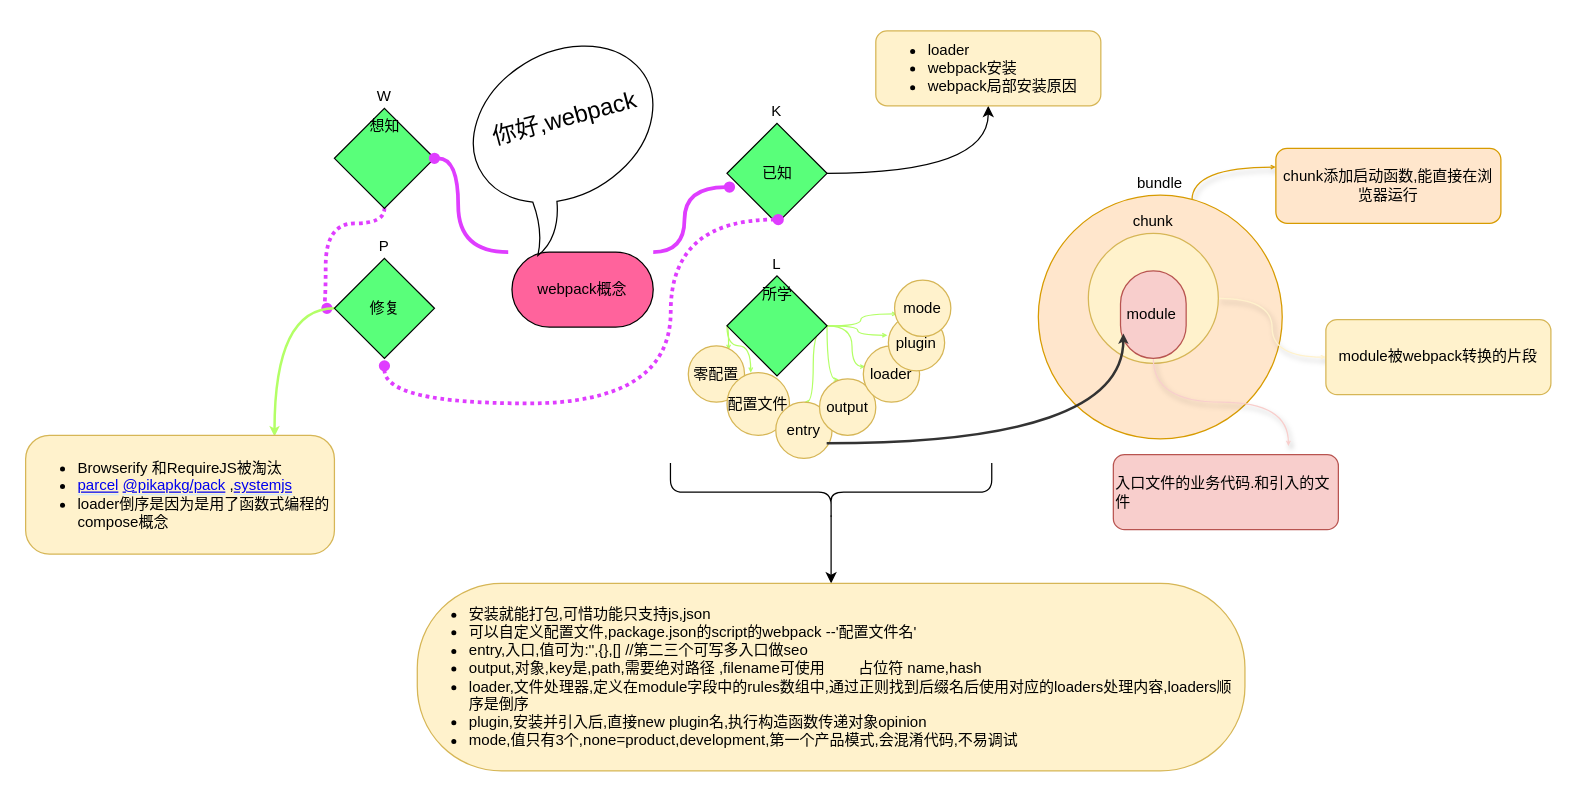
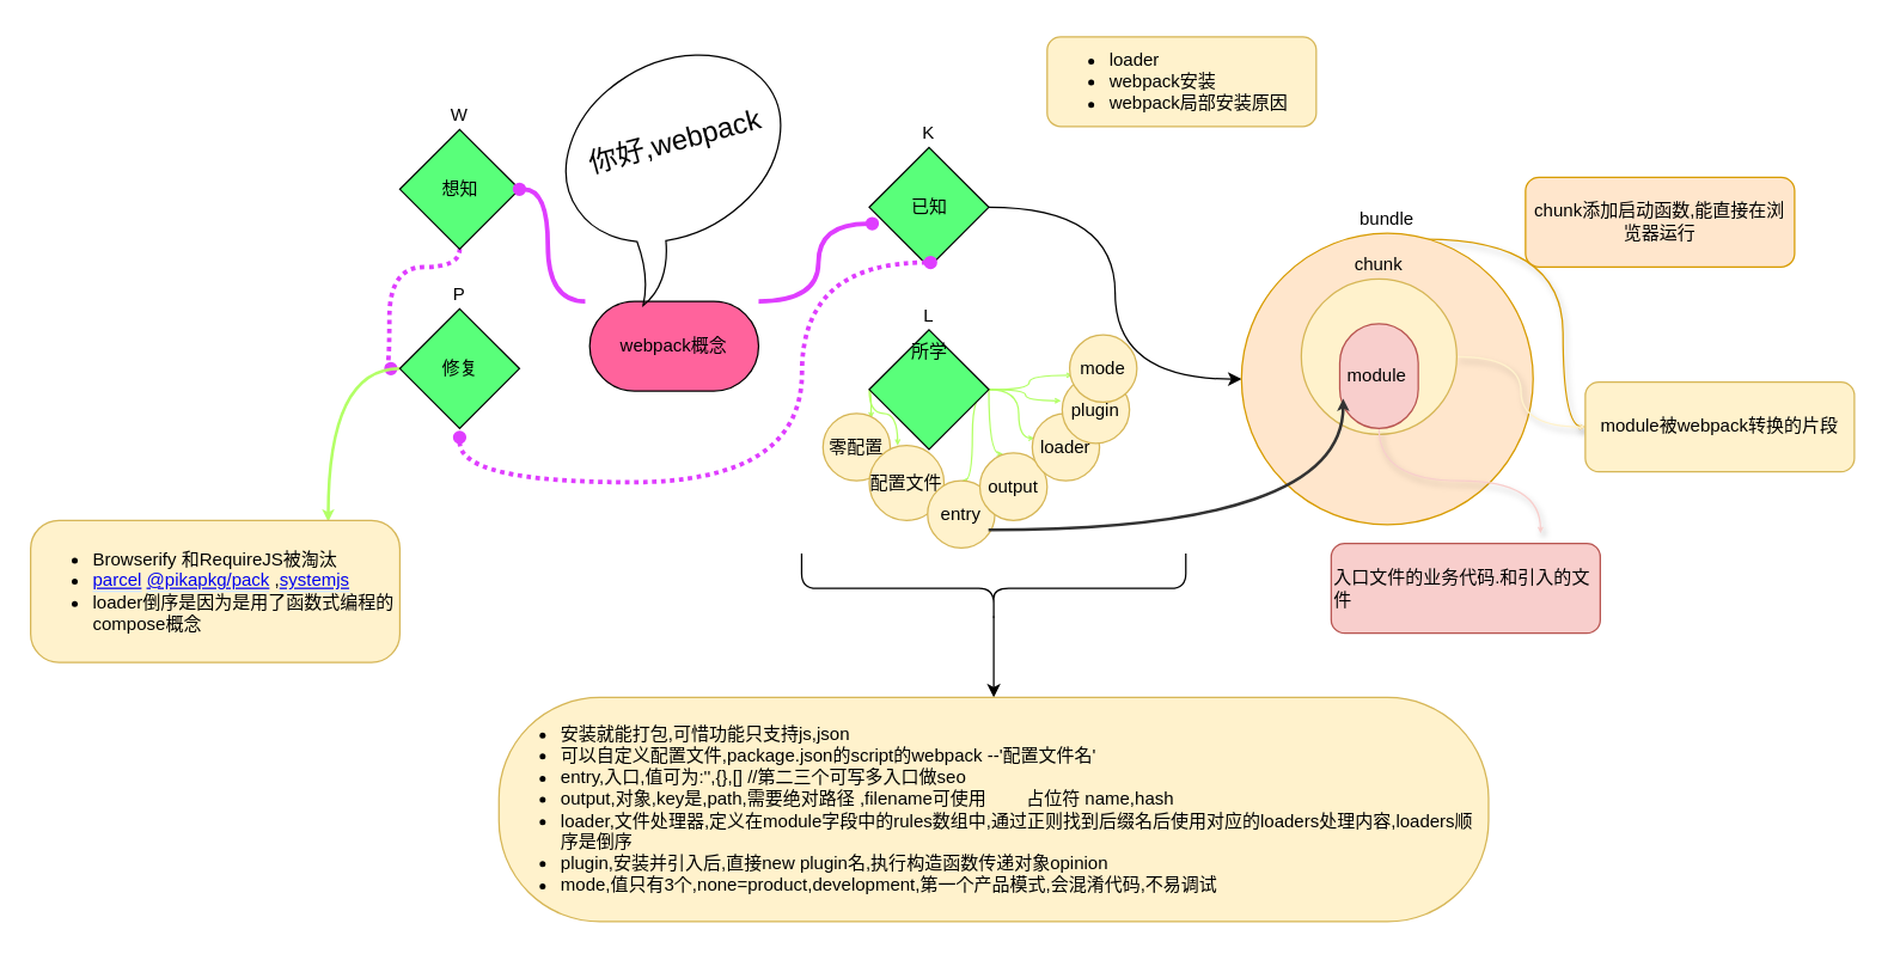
  <mxCell id="0" />
  <mxCell id="1" parent="0" />
- <mxCell id="2" value="webpack概念" style="rounded=1;whiteSpace=wrap;html=1;fillColor=#FF639C;arcSize=50;" vertex="1" parent="1"><mxGeometry x="408.996" y="197" width="113" height="60" as="geometry" /></mxCell>
- <mxCell id="3" style="edgeStyle=orthogonalEdgeStyle;rounded=0;orthogonalLoop=1;jettySize=auto;html=1;exitX=1;exitY=0.5;exitDx=0;exitDy=0;curved=1;" edge="1" parent="1" source="4" target="24"><mxGeometry relative="1" as="geometry" /></mxCell>
+ <mxCell id="2" value="webpack概念" style="rounded=1;whiteSpace=wrap;html=1;fillColor=#FF639C;arcSize=50;" vertex="1" parent="1"><mxGeometry x="393.996" y="197" width="113" height="60" as="geometry" /></mxCell>
+ <mxCell id="3" style="edgeStyle=orthogonalEdgeStyle;rounded=0;orthogonalLoop=1;jettySize=auto;html=1;exitX=1;exitY=0.5;exitDx=0;exitDy=0;curved=1;" edge="1" parent="1" source="4" target="34"><mxGeometry relative="1" as="geometry" /></mxCell>
  <mxCell id="4" value="K" style="rhombus;whiteSpace=wrap;html=1;fillColor=#59FF7A;align=center;labelPosition=center;verticalLabelPosition=top;verticalAlign=bottom;" vertex="1" parent="1"><mxGeometry x="580.996" y="94" width="80" height="80" as="geometry" /></mxCell>
  <mxCell id="5" style="edgeStyle=orthogonalEdgeStyle;rounded=0;orthogonalLoop=1;jettySize=auto;html=1;exitX=0;exitY=0.5;exitDx=0;exitDy=0;entryX=0.716;entryY=0.072;entryDx=0;entryDy=0;entryPerimeter=0;curved=1;strokeColor=#B3FF66;startSize=0;endArrow=open;endFill=0;endSize=2;" edge="1" parent="1" source="12" target="26"><mxGeometry relative="1" as="geometry" /></mxCell>
  <mxCell id="6" style="edgeStyle=orthogonalEdgeStyle;curved=1;rounded=0;orthogonalLoop=1;jettySize=auto;html=1;exitX=0;exitY=0.5;exitDx=0;exitDy=0;startSize=0;endArrow=open;endFill=0;endSize=2;strokeColor=#B3FF66;" edge="1" parent="1" source="12" target="27"><mxGeometry relative="1" as="geometry"><Array as="points"><mxPoint x="581.03" y="272" /><mxPoint x="600.03" y="272" /></Array></mxGeometry></mxCell>
  <mxCell id="7" style="edgeStyle=orthogonalEdgeStyle;curved=1;rounded=0;orthogonalLoop=1;jettySize=auto;html=1;exitX=1;exitY=0.5;exitDx=0;exitDy=0;entryX=0.5;entryY=0;entryDx=0;entryDy=0;startSize=0;endArrow=open;endFill=0;endSize=2;strokeColor=#B3FF66;" edge="1" parent="1" source="12" target="28"><mxGeometry relative="1" as="geometry"><Array as="points"><mxPoint x="650.03" y="256" /><mxPoint x="650.03" y="317" /></Array></mxGeometry></mxCell>
  <mxCell id="8" style="edgeStyle=orthogonalEdgeStyle;curved=1;rounded=0;orthogonalLoop=1;jettySize=auto;html=1;exitX=1;exitY=0.5;exitDx=0;exitDy=0;entryX=0.342;entryY=0.011;entryDx=0;entryDy=0;entryPerimeter=0;startSize=0;endArrow=open;endFill=0;endSize=2;strokeColor=#B3FF66;" edge="1" parent="1" source="12" target="29"><mxGeometry relative="1" as="geometry"><Array as="points"><mxPoint x="661.03" y="299" /></Array></mxGeometry></mxCell>
  <mxCell id="9" style="edgeStyle=orthogonalEdgeStyle;curved=1;rounded=0;orthogonalLoop=1;jettySize=auto;html=1;exitX=1;exitY=0.5;exitDx=0;exitDy=0;entryX=0.035;entryY=0.368;entryDx=0;entryDy=0;entryPerimeter=0;startSize=0;endArrow=open;endFill=0;endSize=2;strokeColor=#B3FF66;" edge="1" parent="1" source="12" target="30"><mxGeometry relative="1" as="geometry" /></mxCell>
  <mxCell id="10" style="edgeStyle=orthogonalEdgeStyle;curved=1;rounded=0;orthogonalLoop=1;jettySize=auto;html=1;exitX=1;exitY=0.5;exitDx=0;exitDy=0;entryX=-0.017;entryY=0.367;entryDx=0;entryDy=0;entryPerimeter=0;startSize=0;endArrow=open;endFill=0;endSize=2;strokeColor=#B3FF66;" edge="1" parent="1" source="12" target="31"><mxGeometry relative="1" as="geometry" /></mxCell>
  <mxCell id="11" style="edgeStyle=orthogonalEdgeStyle;curved=1;rounded=0;orthogonalLoop=1;jettySize=auto;html=1;exitX=1;exitY=0.5;exitDx=0;exitDy=0;entryX=0.045;entryY=0.599;entryDx=0;entryDy=0;entryPerimeter=0;startSize=0;endArrow=open;endFill=0;endSize=2;strokeColor=#B3FF66;" edge="1" parent="1" source="12" target="32"><mxGeometry relative="1" as="geometry" /></mxCell>
  <mxCell id="12" value="L" style="rhombus;whiteSpace=wrap;html=1;fillColor=#59FF7A;align=center;labelPosition=center;verticalLabelPosition=top;verticalAlign=bottom;" vertex="1" parent="1"><mxGeometry x="580.996" y="216" width="80" height="80" as="geometry" /></mxCell>
  <mxCell id="13" value="" style="edgeStyle=orthogonalEdgeStyle;curved=1;rounded=0;orthogonalLoop=1;jettySize=auto;html=1;startArrow=circle;startFill=1;startSize=0;endArrow=none;endFill=0;endSize=0;targetPerimeterSpacing=3;strokeColor=#DF3DFF;strokeWidth=3;dashed=1;dashPattern=1 1;entryX=0.5;entryY=1;entryDx=0;entryDy=0;exitX=0;exitY=0.5;exitDx=0;exitDy=0;" edge="1" source="16" target="17" parent="1"><mxGeometry relative="1" as="geometry"><Array as="points"><mxPoint x="259.996" y="242" /><mxPoint x="259.996" y="174" /><mxPoint x="306.996" y="174" /></Array></mxGeometry></mxCell>
  <mxCell id="14" value="" style="edgeStyle=orthogonalEdgeStyle;curved=1;rounded=0;orthogonalLoop=1;jettySize=auto;html=1;dashed=1;dashPattern=1 1;startArrow=circle;startFill=1;startSize=0;endArrow=circle;endFill=1;endSize=0;targetPerimeterSpacing=3;strokeColor=#DF3DFF;strokeWidth=3;" edge="1" source="16" parent="1"><mxGeometry relative="1" as="geometry"><mxPoint x="627.996" y="171" as="targetPoint" /><Array as="points"><mxPoint x="306.996" y="318" /><mxPoint x="535.996" y="318" /><mxPoint x="535.996" y="171" /></Array></mxGeometry></mxCell>
  <mxCell id="15" style="edgeStyle=orthogonalEdgeStyle;curved=1;rounded=0;orthogonalLoop=1;jettySize=auto;html=1;exitX=0;exitY=0.5;exitDx=0;exitDy=0;shadow=0;startSize=0;sourcePerimeterSpacing=-12;endArrow=classic;endFill=1;endSize=2;strokeColor=#B3FF66;strokeWidth=2;entryX=0.806;entryY=0.01;entryDx=0;entryDy=0;entryPerimeter=0;" edge="1" parent="1" source="16" target="46"><mxGeometry relative="1" as="geometry"><mxPoint x="230.03" y="332" as="targetPoint" /></mxGeometry></mxCell>
  <mxCell id="16" value="P" style="rhombus;whiteSpace=wrap;html=1;fillColor=#59FF7A;align=center;labelPosition=center;verticalLabelPosition=top;verticalAlign=bottom;" vertex="1" parent="1"><mxGeometry x="266.996" y="202" width="80" height="80" as="geometry" /></mxCell>
  <mxCell id="17" value="W" style="rhombus;whiteSpace=wrap;html=1;fillColor=#59FF7A;align=center;labelPosition=center;verticalLabelPosition=top;verticalAlign=bottom;" vertex="1" parent="1"><mxGeometry x="266.996" y="82" width="80" height="80" as="geometry" /></mxCell>
  <mxCell id="18" value="" style="edgeStyle=orthogonalEdgeStyle;curved=1;rounded=0;orthogonalLoop=1;jettySize=auto;html=1;startArrow=oval;startFill=1;endArrow=none;endFill=0;strokeWidth=3;fillColor=#ffe6cc;strokeColor=#DF3DFF;endSize=0;targetPerimeterSpacing=3;" edge="1" source="17" target="2" parent="1"><mxGeometry relative="1" as="geometry"><mxPoint x="867.996" y="251" as="targetPoint" /><Array as="points"><mxPoint x="365.996" y="122" /><mxPoint x="365.996" y="197" /></Array></mxGeometry></mxCell>
  <mxCell id="19" value="&lt;span&gt;已知&lt;br&gt;&lt;/span&gt;" style="text;html=1;align=center;verticalAlign=middle;resizable=0;points=[];autosize=1;" vertex="1" parent="1"><mxGeometry x="603.996" y="125" width="34" height="18" as="geometry" /></mxCell>
  <mxCell id="20" value="&lt;span&gt;所学&lt;/span&gt;" style="text;html=1;align=center;verticalAlign=middle;resizable=0;points=[];autosize=1;" vertex="1" parent="1"><mxGeometry x="603.996" y="222" width="34" height="18" as="geometry" /></mxCell>
- <mxCell id="21" value="&lt;span&gt;想知&lt;/span&gt;" style="text;html=1;align=center;verticalAlign=middle;resizable=0;points=[];autosize=1;" vertex="1" parent="1"><mxGeometry x="289.996" y="88" width="34" height="18" as="geometry" /></mxCell>
+ <mxCell id="21" value="&lt;span&gt;想知&lt;/span&gt;" style="text;html=1;align=center;verticalAlign=middle;resizable=0;points=[];autosize=1;" vertex="1" parent="1"><mxGeometry x="289.996" y="113" width="34" height="18" as="geometry" /></mxCell>
  <mxCell id="22" value="修复" style="text;html=1;align=center;verticalAlign=middle;resizable=0;points=[];autosize=1;" vertex="1" parent="1"><mxGeometry x="289.996" y="233" width="34" height="18" as="geometry" /></mxCell>
  <mxCell id="23" style="edgeStyle=orthogonalEdgeStyle;curved=1;rounded=0;orthogonalLoop=1;jettySize=auto;html=1;startArrow=none;startFill=0;endArrow=circle;endFill=1;strokeWidth=3;fillColor=#ffe6cc;strokeColor=#DF3DFF;endSize=0;targetPerimeterSpacing=3;startSize=0;" edge="1" source="2" target="4" parent="1"><mxGeometry relative="1" as="geometry"><Array as="points"><mxPoint x="546.996" y="197" /><mxPoint x="546.996" y="145" /></Array></mxGeometry></mxCell>
  <mxCell id="24" value="&lt;ul&gt;&lt;li&gt;loader&lt;/li&gt;&lt;li&gt;webpack安装&lt;/li&gt;&lt;li&gt;webpack局部安装原因&lt;/li&gt;&lt;/ul&gt;" style="rounded=1;whiteSpace=wrap;html=1;fillColor=#fff2cc;strokeColor=#d6b656;align=left;" vertex="1" parent="1"><mxGeometry x="700.03" y="20" width="180" height="60" as="geometry" /></mxCell>
  <mxCell id="25" value="" style="whiteSpace=wrap;html=1;shape=mxgraph.basic.oval_callout;rotation=-30;fillColor=none;" vertex="1" parent="1"><mxGeometry x="370" y="28.97" width="169.5" height="145.03" as="geometry" /></mxCell>
  <mxCell id="26" value="&lt;div&gt;&lt;span&gt;零配置&lt;/span&gt;&lt;br&gt;&lt;/div&gt;" style="rounded=1;whiteSpace=wrap;html=1;fillColor=#fff2cc;strokeColor=#d6b656;align=center;arcSize=50;" vertex="1" parent="1"><mxGeometry x="550.03" y="272" width="45.02" height="45" as="geometry" /></mxCell>
  <mxCell id="27" value="&lt;div&gt;&lt;span style=&quot;text-align: left&quot;&gt;配置文件&lt;/span&gt;&lt;br&gt;&lt;/div&gt;" style="rounded=1;whiteSpace=wrap;html=1;fillColor=#fff2cc;strokeColor=#d6b656;align=center;arcSize=50;" vertex="1" parent="1"><mxGeometry x="581" y="293.5" width="50.02" height="50" as="geometry" /></mxCell>
  <mxCell id="28" value="&lt;div&gt;entry&lt;br&gt;&lt;/div&gt;" style="rounded=1;whiteSpace=wrap;html=1;fillColor=#fff2cc;strokeColor=#d6b656;align=center;arcSize=50;" vertex="1" parent="1"><mxGeometry x="620.03" y="317" width="45.02" height="45" as="geometry" /></mxCell>
  <mxCell id="29" value="&lt;div&gt;output&lt;/div&gt;" style="rounded=1;whiteSpace=wrap;html=1;fillColor=#fff2cc;strokeColor=#d6b656;align=center;arcSize=50;" vertex="1" parent="1"><mxGeometry x="655.01" y="298.5" width="45.02" height="45" as="geometry" /></mxCell>
  <mxCell id="30" value="loader" style="rounded=1;whiteSpace=wrap;html=1;fillColor=#fff2cc;strokeColor=#d6b656;align=center;arcSize=50;" vertex="1" parent="1"><mxGeometry x="690.03" y="272" width="45.02" height="45" as="geometry" /></mxCell>
  <mxCell id="31" value="plugin" style="rounded=1;whiteSpace=wrap;html=1;fillColor=#fff2cc;strokeColor=#d6b656;align=center;arcSize=50;" vertex="1" parent="1"><mxGeometry x="710.07" y="247" width="45.02" height="45" as="geometry" /></mxCell>
  <mxCell id="32" value="mode" style="rounded=1;whiteSpace=wrap;html=1;fillColor=#fff2cc;strokeColor=#d6b656;align=center;arcSize=50;" vertex="1" parent="1"><mxGeometry x="715.04" y="219.5" width="45.02" height="45" as="geometry" /></mxCell>
- <mxCell id="33" style="edgeStyle=orthogonalEdgeStyle;curved=1;rounded=0;orthogonalLoop=1;jettySize=auto;html=1;entryX=0;entryY=0.25;entryDx=0;entryDy=0;shadow=1;startSize=0;endArrow=open;endFill=0;endSize=2;strokeColor=#d79b00;sourcePerimeterSpacing=-12;exitX=0.63;exitY=0.02;exitDx=0;exitDy=0;exitPerimeter=0;fillColor=#ffe6cc;" edge="1" parent="1" source="34" target="44"><mxGeometry relative="1" as="geometry" /></mxCell>
+ <mxCell id="33" style="edgeStyle=orthogonalEdgeStyle;curved=1;rounded=0;orthogonalLoop=1;jettySize=auto;html=1;shadow=1;startSize=0;endArrow=open;endFill=0;endSize=2;strokeColor=#d79b00;sourcePerimeterSpacing=-12;exitX=0.63;exitY=0.02;exitDx=0;exitDy=0;exitPerimeter=0;fillColor=#ffe6cc;" edge="1" parent="1" source="34" target="43"><mxGeometry relative="1" as="geometry" /></mxCell>
  <mxCell id="34" value="bundle" style="rounded=1;whiteSpace=wrap;html=1;fillColor=#ffe6cc;strokeColor=#d79b00;align=center;arcSize=50;labelPosition=center;verticalLabelPosition=top;verticalAlign=bottom;" vertex="1" parent="1"><mxGeometry x="830.03" y="151.47" width="195.09" height="195" as="geometry" /></mxCell>
  <mxCell id="35" style="rounded=0;orthogonalLoop=1;jettySize=auto;html=1;exitX=0.1;exitY=0.5;exitDx=0;exitDy=0;exitPerimeter=0;entryX=0.5;entryY=0;entryDx=0;entryDy=0;" edge="1" parent="1" source="36" target="37"><mxGeometry relative="1" as="geometry" /></mxCell>
  <mxCell id="36" value="" style="shape=curlyBracket;whiteSpace=wrap;html=1;rounded=1;align=center;rotation=-90;size=0.5;" vertex="1" parent="1"><mxGeometry x="641.04" y="260.5" width="46.49" height="257" as="geometry" /></mxCell>
  <mxCell id="37" value="&lt;ul&gt;&lt;li&gt;安装就能打包,可惜功能只支持js,json&lt;/li&gt;&lt;li&gt;可以自定义配置文件,package.json的script的webpack --'配置文件名'&lt;/li&gt;&lt;li&gt;entry,入口,值可为:'',{},[] //第二三个可写多入口做seo&lt;/li&gt;&lt;li&gt;output,对象,key是,path,需要绝对路径 ,filename可使用&amp;nbsp; &amp;nbsp; &amp;nbsp; &amp;nbsp; 占位符 name,hash&lt;/li&gt;&lt;li&gt;loader,文件处理器,定义在module字段中的rules数组中,通过正则找到后缀名后使用对应的loaders处理内容,loaders顺序是倒序&lt;/li&gt;&lt;li&gt;plugin,安装并引入后,直接new plugin名,执行构造函数传递对象opinion&lt;/li&gt;&lt;li&gt;mode,值只有3个,none=product,development,第一个产品模式,会混淆代码,不易调试&lt;/li&gt;&lt;/ul&gt;" style="rounded=1;whiteSpace=wrap;html=1;fillColor=#fff2cc;strokeColor=#d6b656;align=left;arcSize=45;" vertex="1" parent="1"><mxGeometry x="333.27" y="462" width="662.03" height="150" as="geometry" /></mxCell>
  <mxCell id="38" style="edgeStyle=orthogonalEdgeStyle;curved=1;rounded=0;orthogonalLoop=1;jettySize=auto;html=1;exitX=1;exitY=0.5;exitDx=0;exitDy=0;entryX=0;entryY=0.5;entryDx=0;entryDy=0;startSize=0;endArrow=open;endFill=0;endSize=2;strokeColor=#FFF2CC;shadow=1;" edge="1" parent="1" source="39" target="43"><mxGeometry relative="1" as="geometry" /></mxCell>
  <mxCell id="39" value="chunk" style="rounded=1;whiteSpace=wrap;html=1;strokeColor=#d6b656;align=center;arcSize=50;labelPosition=center;verticalLabelPosition=top;verticalAlign=bottom;fillColor=#FFF2CC;" vertex="1" parent="1"><mxGeometry x="870.03" y="182" width="103.98" height="103.94" as="geometry" /></mxCell>
  <mxCell id="40" style="edgeStyle=orthogonalEdgeStyle;curved=1;rounded=0;orthogonalLoop=1;jettySize=auto;html=1;exitX=0.5;exitY=1;exitDx=0;exitDy=0;startSize=0;endArrow=open;endFill=0;endSize=2;fillColor=#f8cecc;strokeColor=#F8CECC;shadow=1;" edge="1" parent="1" source="41"><mxGeometry relative="1" as="geometry"><mxPoint x="1030.03" y="352" as="targetPoint" /></mxGeometry></mxCell>
  <mxCell id="41" value="module&amp;nbsp;" style="rounded=1;whiteSpace=wrap;html=1;strokeColor=#b85450;align=center;arcSize=50;fillColor=#F8CECC;" vertex="1" parent="1"><mxGeometry x="895.76" y="212" width="52.52" height="70" as="geometry" /></mxCell>
  <mxCell id="42" value="入口文件的业务代码.和引入的文件" style="rounded=1;whiteSpace=wrap;html=1;fillColor=#f8cecc;strokeColor=#b85450;align=left;" vertex="1" parent="1"><mxGeometry x="890.03" y="359" width="180" height="60" as="geometry" /></mxCell>
  <mxCell id="43" value="module被webpack转换的片段" style="rounded=1;whiteSpace=wrap;html=1;strokeColor=#d6b656;align=center;fillColor=#FFF2CC;" vertex="1" parent="1"><mxGeometry x="1060.03" y="251" width="180" height="60" as="geometry" /></mxCell>
  <mxCell id="44" value="chunk添加启动函数,能直接在浏览器运行" style="rounded=1;whiteSpace=wrap;html=1;strokeColor=#d79b00;align=center;fillColor=#ffe6cc;" vertex="1" parent="1"><mxGeometry x="1020.03" y="114" width="180" height="60" as="geometry" /></mxCell>
  <mxCell id="45" style="edgeStyle=orthogonalEdgeStyle;curved=1;rounded=0;orthogonalLoop=1;jettySize=auto;html=1;exitX=0.904;exitY=0.733;exitDx=0;exitDy=0;entryX=0.044;entryY=0.716;entryDx=0;entryDy=0;entryPerimeter=0;shadow=0;startSize=0;sourcePerimeterSpacing=-12;endArrow=classic;endFill=1;endSize=2;strokeWidth=2;strokeColor=#333333;exitPerimeter=0;" edge="1" parent="1" source="28" target="41"><mxGeometry relative="1" as="geometry" /></mxCell>
  <mxCell id="46" value="&lt;ul&gt;&lt;li&gt;Browserify 和RequireJS被淘汰&lt;br&gt;&lt;/li&gt;&lt;li&gt;&lt;a target=&quot;_blank&quot; href=&quot;https://github.com/parcel-bundler/parcel&quot; style=&quot;cursor: pointer ; border-bottom: 1px solid rgb(209 , 233 , 255)&quot;&gt;parcel&lt;/a&gt;&amp;nbsp;&lt;a target=&quot;_blank&quot; href=&quot;https://github.com/pikapkg/pack&quot; style=&quot;cursor: pointer ; border-bottom: 1px solid rgb(209 , 233 , 255)&quot;&gt;@pikapkg/pack&lt;/a&gt;&amp;nbsp;,&lt;a target=&quot;_blank&quot; href=&quot;https://github.com/systemjs/systemjs&quot; style=&quot;cursor: pointer ; border-bottom: 1px solid rgb(209 , 233 , 255)&quot;&gt;systemjs&lt;/a&gt;&lt;br&gt;&lt;/li&gt;&lt;li&gt;loader倒序是因为是用了函数式编程的compose概念&lt;/li&gt;&lt;/ul&gt;" style="rounded=1;whiteSpace=wrap;html=1;fillColor=#fff2cc;strokeColor=#d6b656;align=left;arcSize=20;" vertex="1" parent="1"><mxGeometry x="20" y="343.5" width="247" height="95" as="geometry" /></mxCell>
  <mxCell id="47" value="&lt;span style=&quot;background-color: rgb(255, 255, 255); font-size: 19px;&quot;&gt;你好,webpack&lt;/span&gt;" style="text;html=1;align=center;verticalAlign=middle;resizable=0;points=[];autosize=1;fontSize=19;rotation=-15;" vertex="1" parent="1"><mxGeometry x="380.5" y="76" width="140" height="30" as="geometry" /></mxCell>
